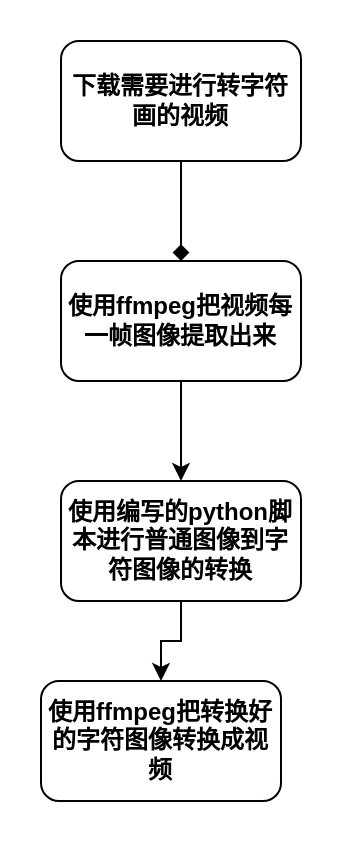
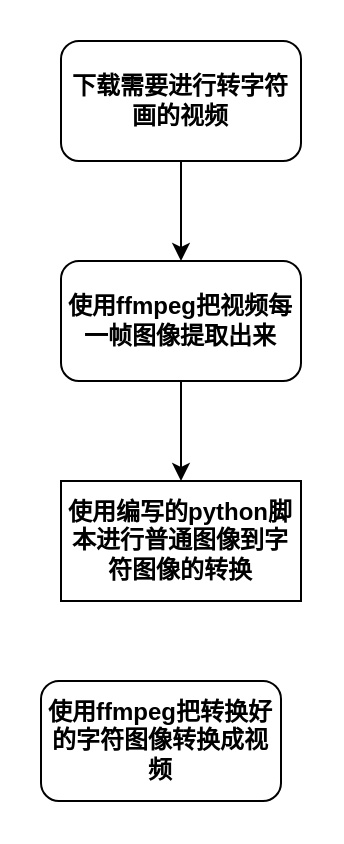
  <mxCell id="0" />
  <mxCell id="1" parent="0" />
- <mxCell id="2" style="edgeStyle=orthogonalEdgeStyle;rounded=0;orthogonalLoop=1;jettySize=auto;html=1;exitX=0.5;exitY=1;exitDx=0;exitDy=0;entryX=0.5;entryY=0;entryDx=0;entryDy=0;endArrow=diamond;" parent="1" source="3" target="5" edge="1"><mxGeometry relative="1" as="geometry" /></mxCell>
+ <mxCell id="2" style="edgeStyle=orthogonalEdgeStyle;rounded=0;orthogonalLoop=1;jettySize=auto;html=1;exitX=0.5;exitY=1;exitDx=0;exitDy=0;entryX=0.5;entryY=0;entryDx=0;entryDy=0;" parent="1" source="3" target="5" edge="1"><mxGeometry relative="1" as="geometry" /></mxCell>
  <mxCell id="3" value="&lt;b&gt;下载需要进行转字符画的视频&lt;/b&gt;" style="rounded=1;whiteSpace=wrap;html=1;" parent="1" vertex="1"><mxGeometry x="30" y="20" width="120" height="60" as="geometry" /></mxCell>
  <mxCell id="4" style="edgeStyle=orthogonalEdgeStyle;rounded=0;orthogonalLoop=1;jettySize=auto;html=1;exitX=0.5;exitY=1;exitDx=0;exitDy=0;entryX=0.5;entryY=0;entryDx=0;entryDy=0;" parent="1" source="5" target="7" edge="1"><mxGeometry relative="1" as="geometry" /></mxCell>
  <mxCell id="5" value="&lt;b&gt;使用ffmpeg把视频每一帧图像提取出来&lt;/b&gt;" style="rounded=1;whiteSpace=wrap;html=1;" parent="1" vertex="1"><mxGeometry x="30" y="130" width="120" height="60" as="geometry" /></mxCell>
- <mxCell id="6" style="edgeStyle=orthogonalEdgeStyle;rounded=0;orthogonalLoop=1;jettySize=auto;html=1;exitX=0.5;exitY=1;exitDx=0;exitDy=0;entryX=0.5;entryY=0;entryDx=0;entryDy=0;" parent="1" source="7" target="8" edge="1"><mxGeometry relative="1" as="geometry" /></mxCell>
- <mxCell id="7" value="&lt;b&gt;使用编写的python脚本进行普通图像到字符图像的转换&lt;/b&gt;" style="rounded=1;whiteSpace=wrap;html=1;" parent="1" vertex="1"><mxGeometry x="30" y="240" width="120" height="60" as="geometry" /></mxCell>
+ <mxCell id="7" value="&lt;b&gt;使用编写的python脚本进行普通图像到字符图像的转换&lt;/b&gt;" style="whiteSpace=wrap;html=1;rounded=0;" parent="1" vertex="1"><mxGeometry x="30" y="240" width="120" height="60" as="geometry" /></mxCell>
  <mxCell id="8" value="&lt;b&gt;使用ffmpeg把转换好的字符图像转换成视频&lt;/b&gt;" style="rounded=1;whiteSpace=wrap;html=1;" parent="1" vertex="1"><mxGeometry x="20" y="340" width="120" height="60" as="geometry" /></mxCell>
